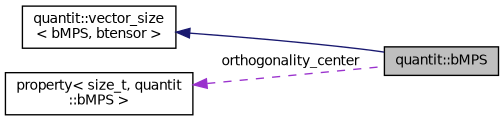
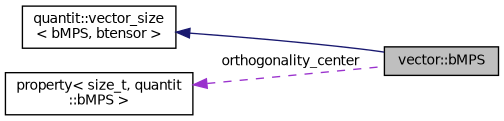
  digraph {
    rankdir=LR
    node [color=black fillcolor=white fontname=Helvetica fontsize=10 shape=record style=filled]
    edge [dir=back fontname=Helvetica fontsize=10 labelfontname=Helvetica labelfontsize=10]
-   n1 [fillcolor=grey75 fontcolor=black height=0.2 label="quantit::bMPS" width=0.4]
+   n1 [fillcolor=grey75 fontcolor=black height=0.2 label="vector::bMPS" width=0.4]
    n2 [height=0.2 label="quantit::vector_size\l\< bMPS, btensor \>" width=0.4]
    n3 [height=0.2 label="property\< size_t, quantit\l::bMPS \>" width=0.4]
    n2 -> n1 [color=midnightblue style=solid]
    n3 -> n1 [color=darkorchid3 label=" orthogonality_center" style=dashed]
  }
